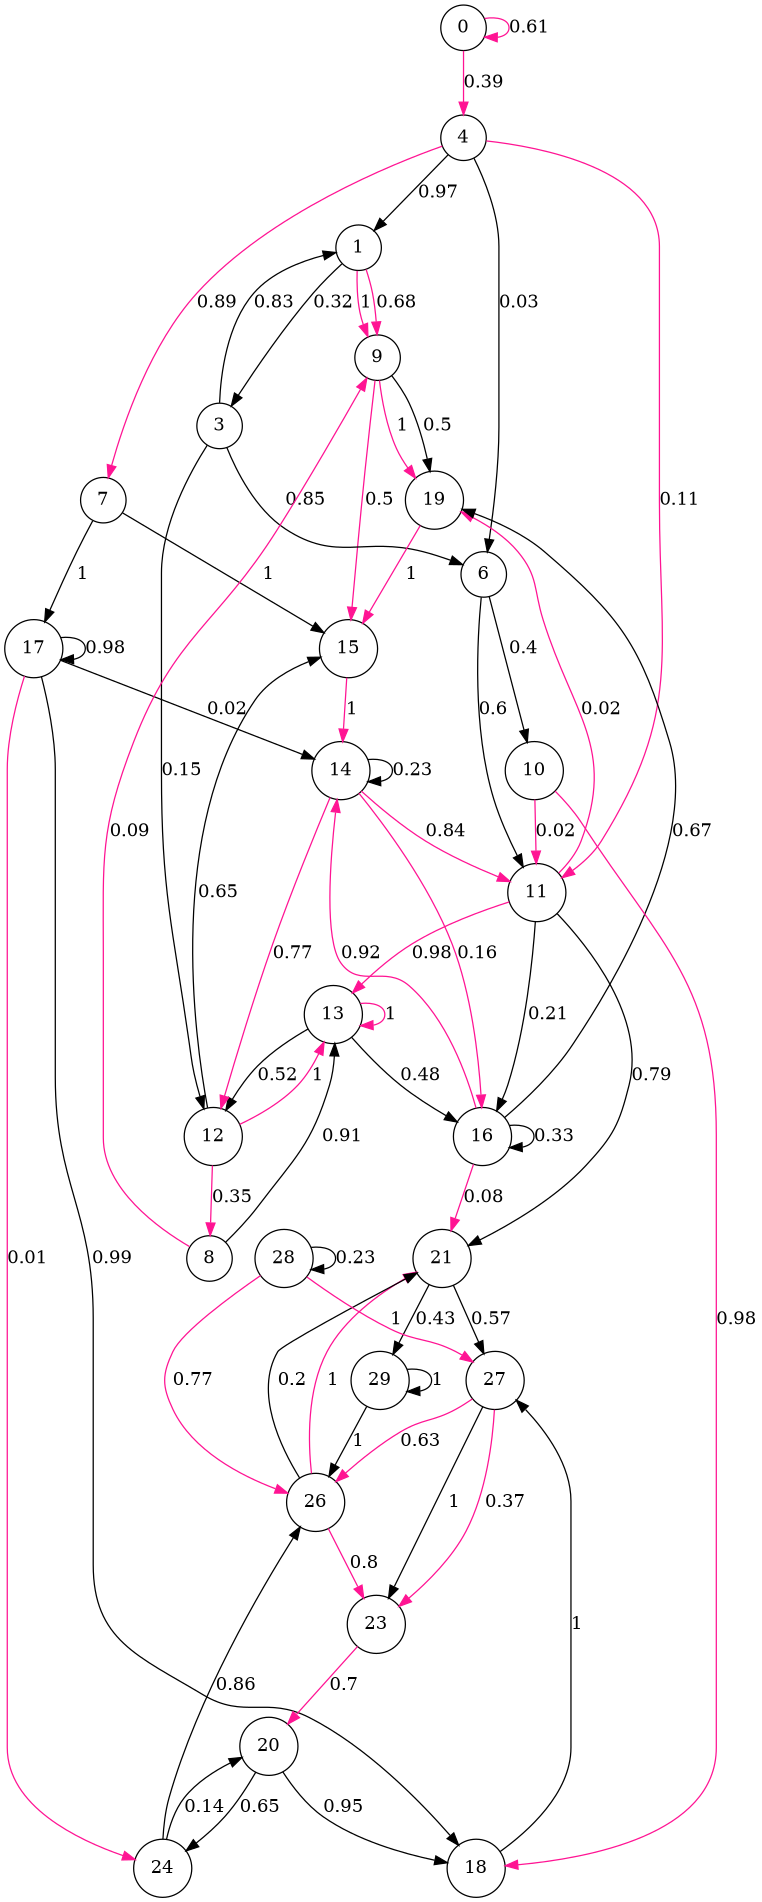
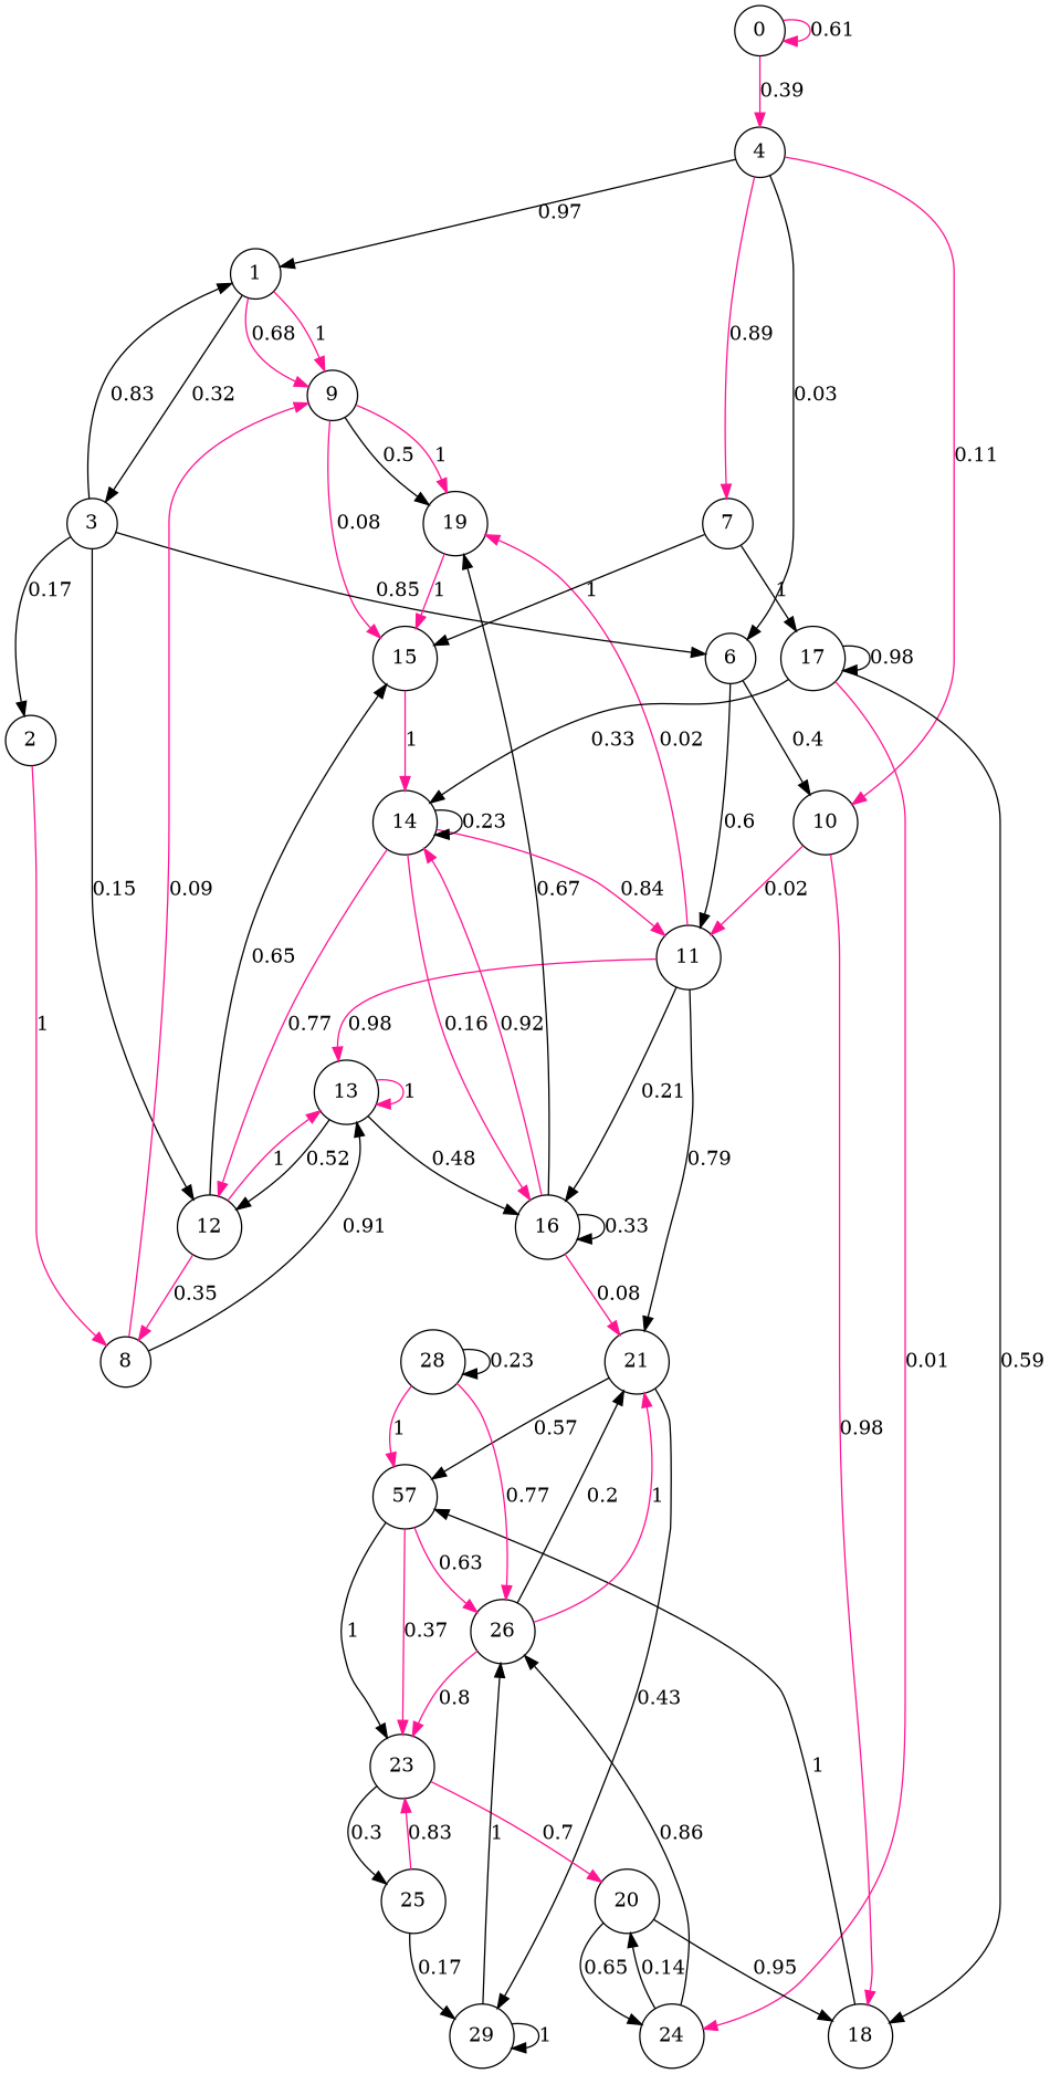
  digraph {
    node [shape=circle]
    edge [color=black]
    0
    4
    1
    11
    6
    7
    9
    3
    19
    13
    21
    16
    10
    15
    17
    12
+   2
    14
    8
    18
-   27
+   27 [label=57]
    26
    23
    29
    24
    20
+   25
    28
    0 -> 0 [color=deeppink label=0.61]
    0 -> 4 [color=deeppink label=0.39]
    4 -> 1 [label=0.97]
-   4 -> 11 [color=deeppink label=0.11]
+   4 -> 10 [color=deeppink label=0.11]
    4 -> 6 [label=0.03]
    4 -> 7 [color=deeppink label=0.89]
    1 -> 9 [color=deeppink label=1]
    1 -> 9 [color=deeppink label=0.68]
    1 -> 3 [label=0.32]
    11 -> 19 [color=deeppink label=0.02]
    11 -> 13 [color=deeppink label=0.98]
    11 -> 21 [label=0.79]
    11 -> 16 [label=0.21]
    6 -> 11 [label=0.6]
    6 -> 10 [label=0.4]
    7 -> 15 [label=1]
    7 -> 17 [label=1]
    9 -> 19 [color=deeppink label=1]
    9 -> 19 [label=0.5]
-   9 -> 15 [color=deeppink label=0.5]
+   9 -> 15 [color=deeppink label=0.08]
    3 -> 1 [label=0.83]
    3 -> 6 [label=0.85]
    3 -> 12 [label=0.15]
+   3 -> 2 [label=0.17]
    19 -> 15 [color=deeppink label=1]
    13 -> 13 [color=deeppink label=1]
    13 -> 16 [label=0.48]
    13 -> 12 [label=0.52]
    21 -> 27 [label=0.57]
    21 -> 29 [label=0.43]
    16 -> 19 [label=0.67]
    16 -> 21 [color=deeppink label=0.08]
    16 -> 16 [label=0.33]
    16 -> 14 [color=deeppink label=0.92]
    10 -> 11 [color=deeppink label=0.02]
    10 -> 18 [color=deeppink label=0.98]
    15 -> 14 [color=deeppink label=1]
    17 -> 17 [label=0.98]
-   17 -> 14 [label=0.02]
-   17 -> 18 [label=0.99]
+   17 -> 14 [label=0.33]
+   17 -> 18 [label=0.59]
    17 -> 24 [color=deeppink label=0.01]
    12 -> 13 [color=deeppink label=1]
    12 -> 15 [label=0.65]
    12 -> 8 [color=deeppink label=0.35]
+   2 -> 8 [color=deeppink label=1]
    14 -> 11 [color=deeppink label=0.84]
    14 -> 16 [color=deeppink label=0.16]
    14 -> 12 [color=deeppink label=0.77]
    14 -> 14 [label=0.23]
    8 -> 9 [color=deeppink label=0.09]
    8 -> 13 [label=0.91]
    18 -> 27 [label=1]
    27 -> 26 [color=deeppink label=0.63]
    27 -> 23 [label=1]
    27 -> 23 [color=deeppink label=0.37]
    26 -> 21 [color=deeppink label=1]
    26 -> 21 [label=0.2]
    26 -> 23 [color=deeppink label=0.8]
    23 -> 20 [color=deeppink label=0.7]
+   23 -> 25 [label=0.3]
    29 -> 26 [label=1]
    29 -> 29 [label=1]
    24 -> 26 [label=0.86]
    24 -> 20 [label=0.14]
    20 -> 18 [label=0.95]
    20 -> 24 [label=0.65]
+   25 -> 23 [color=deeppink label=0.83]
+   25 -> 29 [label=0.17]
    28 -> 27 [color=deeppink label=1]
    28 -> 26 [color=deeppink label=0.77]
    28 -> 28 [label=0.23]
  }
